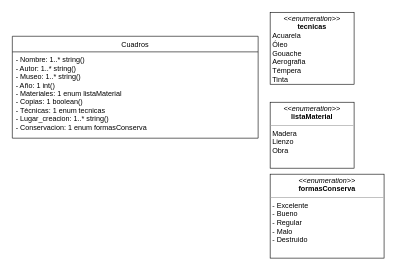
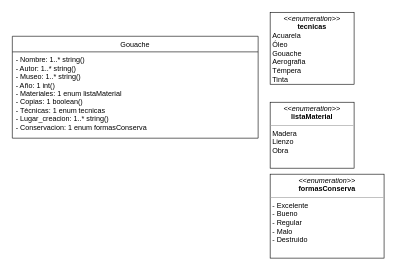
  <mxCell id="0" />
  <mxCell id="1" parent="0" />
- <mxCell id="2" value="Cuadros" style="swimlane;fontStyle=0;childLayout=stackLayout;horizontal=1;startSize=26;fillColor=none;horizontalStack=0;resizeParent=1;resizeParentMax=0;resizeLast=0;collapsible=1;marginBottom=0;" vertex="1" parent="1"><mxGeometry x="20" y="60" width="410" height="170" as="geometry" /></mxCell>
+ <mxCell id="2" value="Gouache" style="swimlane;fontStyle=0;childLayout=stackLayout;horizontal=1;startSize=26;fillColor=none;horizontalStack=0;resizeParent=1;resizeParentMax=0;resizeLast=0;collapsible=1;marginBottom=0;" vertex="1" parent="1"><mxGeometry x="20" y="60" width="410" height="170" as="geometry" /></mxCell>
  <mxCell id="3" value="- Nombre: 1..* string()&#10;- Autor: 1..* string()&#10;- Museo: 1..* string()&#10;- Año: 1 int()&#10;- Materiales: 1 enum listaMaterial&#10;- Copias: 1 boolean()&#10;- Técnicas: 1 enum tecnicas&#10;- Lugar_creacion: 1..* string()&#10;- Conservacion: 1 enum formasConserva&#10;" style="text;strokeColor=none;fillColor=none;align=left;verticalAlign=top;spacingLeft=4;spacingRight=4;overflow=hidden;rotatable=0;points=[[0,0.5],[1,0.5]];portConstraint=eastwest;" vertex="1" parent="2"><mxGeometry y="26" width="410" height="144" as="geometry" /></mxCell>
  <mxCell id="4" value="&lt;p style=&quot;margin:0px;margin-top:4px;text-align:center;&quot;&gt;&lt;i&gt;&amp;lt;&amp;lt;enumeration&amp;gt;&amp;gt;&lt;/i&gt;&lt;br&gt;&lt;b&gt;tecnicas&lt;/b&gt;&lt;/p&gt;&lt;p style=&quot;margin:0px;margin-left:4px;&quot;&gt;Acuarela&lt;/p&gt;&lt;p style=&quot;margin:0px;margin-left:4px;&quot;&gt;Óleo&lt;/p&gt;&lt;p style=&quot;margin:0px;margin-left:4px;&quot;&gt;Gouache&lt;/p&gt;&lt;p style=&quot;margin:0px;margin-left:4px;&quot;&gt;Aerografia&lt;/p&gt;&lt;p style=&quot;margin:0px;margin-left:4px;&quot;&gt;Témpera&lt;/p&gt;&lt;p style=&quot;margin:0px;margin-left:4px;&quot;&gt;Tinta&lt;/p&gt;" style="verticalAlign=top;align=left;overflow=fill;fontSize=12;fontFamily=Helvetica;html=1;" vertex="1" parent="1"><mxGeometry x="450" y="20" width="140" height="120" as="geometry" /></mxCell>
  <mxCell id="5" value="&lt;p style=&quot;margin:0px;margin-top:4px;text-align:center;&quot;&gt;&lt;i&gt;&amp;lt;&amp;lt;enumeration&amp;gt;&amp;gt;&lt;/i&gt;&lt;br&gt;&lt;b&gt;listaMaterial&lt;/b&gt;&lt;/p&gt;&lt;hr size=&quot;1&quot;&gt;&lt;p style=&quot;margin:0px;margin-left:4px;&quot;&gt;Madera&lt;/p&gt;&lt;p style=&quot;margin:0px;margin-left:4px;&quot;&gt;Lienzo&lt;/p&gt;&lt;p style=&quot;margin:0px;margin-left:4px;&quot;&gt;Obra&lt;/p&gt;" style="verticalAlign=top;align=left;overflow=fill;fontSize=12;fontFamily=Helvetica;html=1;" vertex="1" parent="1"><mxGeometry x="450" y="170" width="140" height="110" as="geometry" /></mxCell>
  <mxCell id="6" value="&lt;p style=&quot;margin:0px;margin-top:4px;text-align:center;&quot;&gt;&lt;i&gt;&amp;lt;&amp;lt;enumeration&amp;gt;&amp;gt;&lt;/i&gt;&lt;br&gt;&lt;b&gt;formasConserva&lt;/b&gt;&lt;/p&gt;&lt;hr size=&quot;1&quot;&gt;&lt;p style=&quot;margin:0px;margin-left:4px;&quot;&gt;- Excelente&lt;/p&gt;&lt;p style=&quot;margin:0px;margin-left:4px;&quot;&gt;- Bueno&lt;/p&gt;&lt;p style=&quot;margin:0px;margin-left:4px;&quot;&gt;- Regular&lt;/p&gt;&lt;p style=&quot;margin:0px;margin-left:4px;&quot;&gt;- Malo&lt;/p&gt;&lt;p style=&quot;margin:0px;margin-left:4px;&quot;&gt;- Destruido&lt;/p&gt;&lt;p style=&quot;margin:0px;margin-left:4px;&quot;&gt;&lt;br&gt;&lt;/p&gt;" style="verticalAlign=top;align=left;overflow=fill;fontSize=12;fontFamily=Helvetica;html=1;" vertex="1" parent="1"><mxGeometry x="450" y="290" width="190" height="140" as="geometry" /></mxCell>
